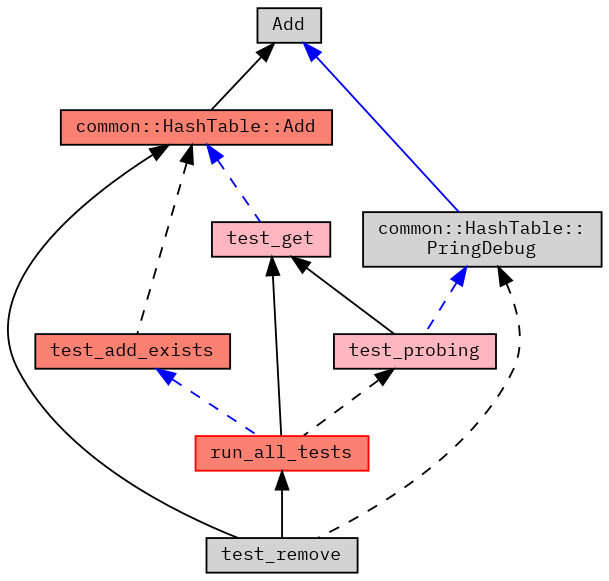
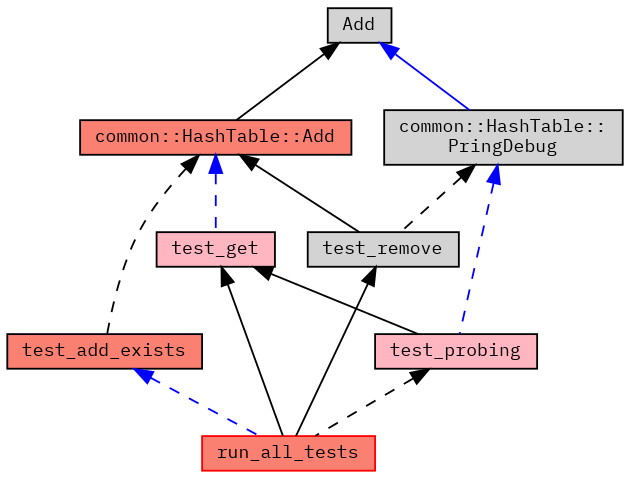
  digraph {
    fontname="IBM Plex Mono"
    rankdir=TB
    node [color=black fillcolor=lightgrey fontname="IBM Plex Mono" fontsize=10 shape=record style=filled]
    edge [color=black dir=back fontname="IBM Plex Mono" fontsize=10 labelfontname=Helvetica labelfontsize=10 style=solid]
    n1 [fontcolor=black height=0.2 label=Add width=0.4]
    n2 [fillcolor=salmon height=0.2 label="common::HashTable::Add" width=0.4]
    n3 [height=0.2 label="common::HashTable::\lPringDebug" width=0.4]
    n4 [fillcolor=salmon height=0.2 label=test_add_exists width=0.4]
    n5 [fillcolor=lightpink height=0.2 label=test_get width=0.4]
    n6 [height=0.2 label=test_remove width=0.4]
    n7 [fillcolor=lightpink height=0.2 label=test_probing width=0.4]
    n8 [color=red fillcolor=salmon height=0.2 label=run_all_tests width=0.4]
    n1 -> n2
    n1 -> n3 [color=blue]
    n2 -> n4 [style=dashed]
    n2 -> n5 [color=blue style=dashed]
    n2 -> n6
    n3 -> n6 [style=dashed]
    n3 -> n7 [color=blue style=dashed]
    n4 -> n8 [color=blue style=dashed]
    n5 -> n7
    n5 -> n8
-   n8 -> n6
+   n6 -> n8
    n7 -> n8 [style=dashed]
  }
